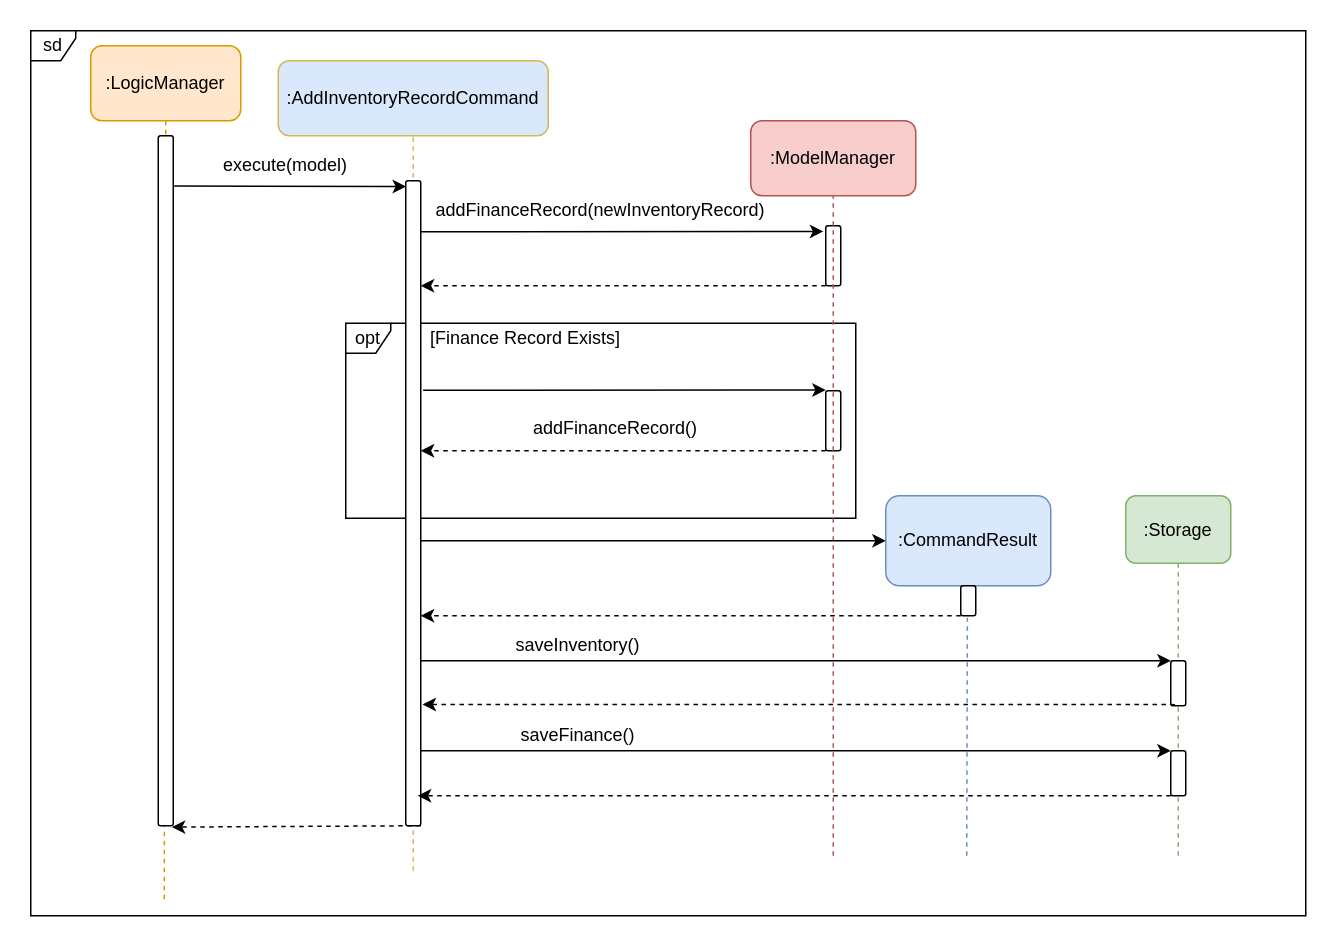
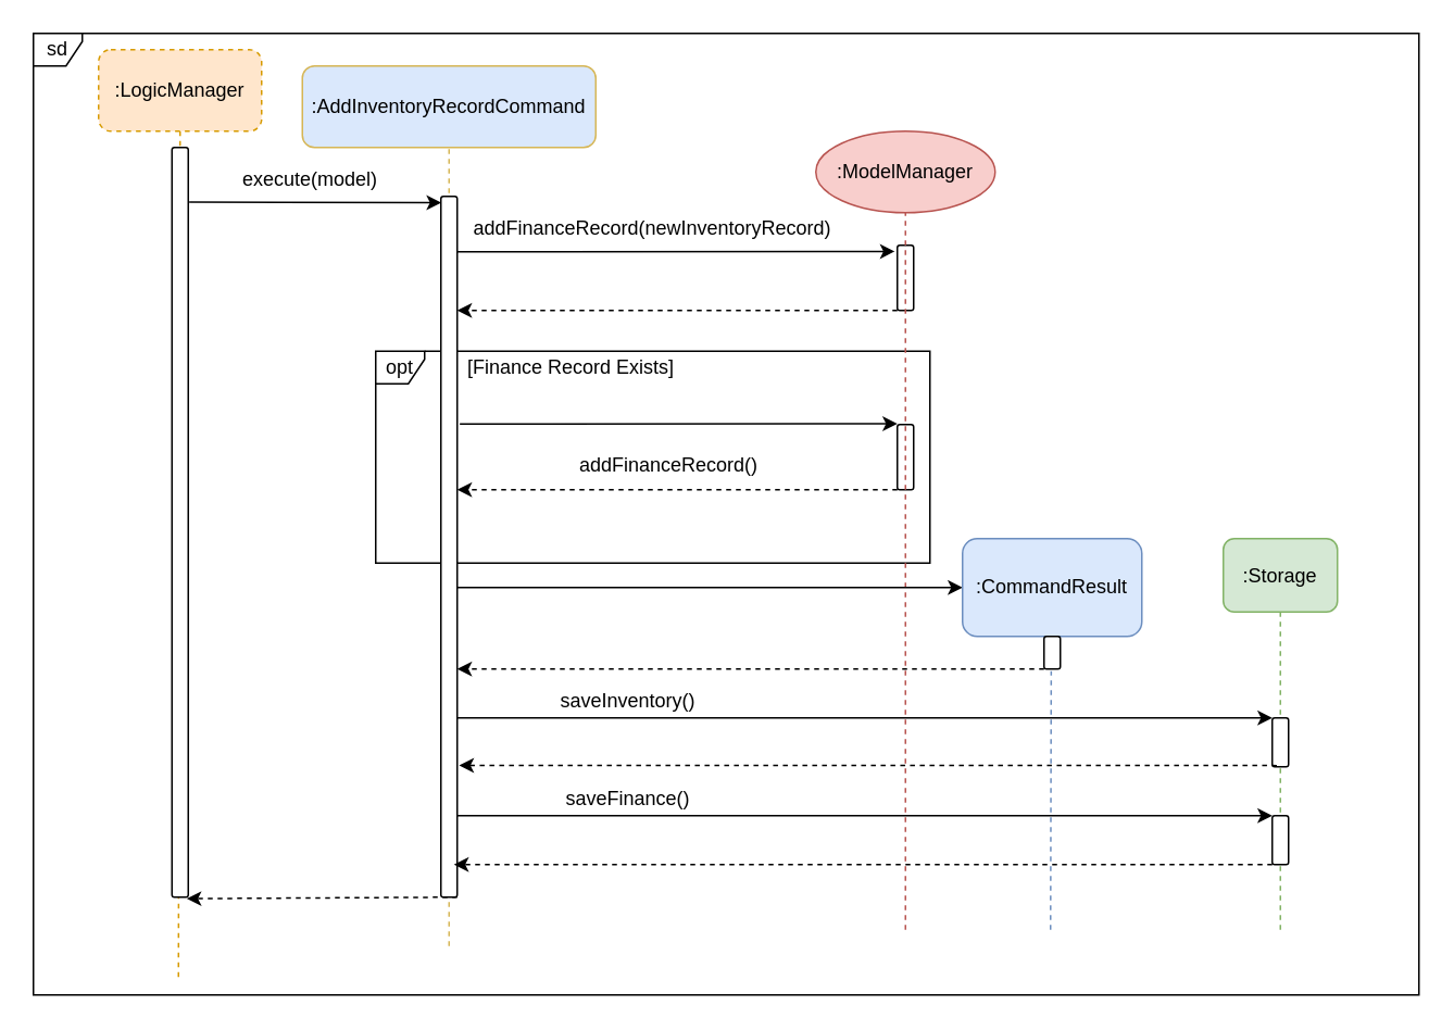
  <mxCell id="0" />
  <mxCell id="1" parent="0" />
  <mxCell id="2" value="opt" style="shape=umlFrame;whiteSpace=wrap;html=1;rounded=1;width=30;height=20;" vertex="1" parent="1"><mxGeometry x="230" y="215" width="340" height="130" as="geometry" /></mxCell>
  <mxCell id="3" value="" style="endArrow=none;dashed=1;html=1;entryX=0.5;entryY=1;entryDx=0;entryDy=0;fillColor=#fff2cc;strokeColor=#d6b656;" edge="1" parent="1" target="6"><mxGeometry width="50" height="50" relative="1" as="geometry"><mxPoint x="275" y="580" as="sourcePoint" /><mxPoint x="140" y="90" as="targetPoint" /></mxGeometry></mxCell>
  <mxCell id="4" value="" style="endArrow=none;dashed=1;html=1;fillColor=#ffe6cc;strokeColor=#d79b00;exitX=0.5;exitY=1;exitDx=0;exitDy=0;" edge="1" parent="1" source="8"><mxGeometry width="50" height="50" relative="1" as="geometry"><mxPoint x="109" y="560" as="sourcePoint" /><mxPoint x="109" y="600" as="targetPoint" /></mxGeometry></mxCell>
  <mxCell id="5" value="sd" style="shape=umlFrame;whiteSpace=wrap;html=1;rounded=1;width=30;height=20;" vertex="1" parent="1"><mxGeometry x="20" y="20" width="850" height="590" as="geometry" /></mxCell>
  <mxCell id="6" value=":AddInventoryRecordCommand" style="rounded=1;whiteSpace=wrap;html=1;fillColor=#dae8fc;strokeColor=#d6b656;" vertex="1" parent="1"><mxGeometry x="185" y="40" width="180" height="50" as="geometry" /></mxCell>
  <mxCell id="7" value="" style="html=1;points=[];perimeter=orthogonalPerimeter;rounded=1;" vertex="1" parent="1"><mxGeometry x="270" y="120" width="10" height="430" as="geometry" /></mxCell>
- <mxCell id="8" value=":LogicManager" style="rounded=1;whiteSpace=wrap;html=1;fillColor=#ffe6cc;strokeColor=#d79b00;" vertex="1" parent="1"><mxGeometry x="60" y="30" width="100" height="50" as="geometry" /></mxCell>
+ <mxCell id="8" value=":LogicManager" style="rounded=1;whiteSpace=wrap;html=1;fillColor=#ffe6cc;strokeColor=#d79b00;dashed=1;" vertex="1" parent="1"><mxGeometry x="60" y="30" width="100" height="50" as="geometry" /></mxCell>
  <mxCell id="9" value="" style="html=1;points=[];perimeter=orthogonalPerimeter;rounded=1;" vertex="1" parent="1"><mxGeometry x="105" y="90" width="10" height="460" as="geometry" /></mxCell>
  <mxCell id="10" value="" style="endArrow=classic;html=1;entryX=0.02;entryY=0.009;entryDx=0;entryDy=0;entryPerimeter=0;exitX=1.06;exitY=0.073;exitDx=0;exitDy=0;exitPerimeter=0;" edge="1" parent="1" source="9" target="7"><mxGeometry width="50" height="50" relative="1" as="geometry"><mxPoint x="120" y="124" as="sourcePoint" /><mxPoint x="390" y="230" as="targetPoint" /></mxGeometry></mxCell>
  <mxCell id="11" value="execute(model)" style="text;html=1;strokeColor=none;fillColor=none;align=center;verticalAlign=middle;whiteSpace=wrap;rounded=0;" vertex="1" parent="1"><mxGeometry x="170" y="100" width="40" height="20" as="geometry" /></mxCell>
- <mxCell id="12" value=":ModelManager" style="rounded=1;whiteSpace=wrap;html=1;fillColor=#f8cecc;strokeColor=#b85450;" vertex="1" parent="1"><mxGeometry x="500" y="80" width="110" height="50" as="geometry" /></mxCell>
+ <mxCell id="12" value=":ModelManager" style="ellipse;whiteSpace=wrap;html=1;fillColor=#f8cecc;strokeColor=#b85450;" vertex="1" parent="1"><mxGeometry x="500" y="80" width="110" height="50" as="geometry" /></mxCell>
  <mxCell id="13" value="" style="html=1;points=[];perimeter=orthogonalPerimeter;rounded=1;" vertex="1" parent="1"><mxGeometry x="550" y="150" width="10" height="40" as="geometry" /></mxCell>
  <mxCell id="14" value="" style="endArrow=classic;html=1;entryX=-0.16;entryY=0.095;entryDx=0;entryDy=0;entryPerimeter=0;" edge="1" parent="1" target="13"><mxGeometry width="50" height="50" relative="1" as="geometry"><mxPoint x="280" y="154" as="sourcePoint" /><mxPoint x="390" y="230" as="targetPoint" /></mxGeometry></mxCell>
  <mxCell id="15" value="addFinanceRecord(newInventoryRecord)" style="text;html=1;strokeColor=none;fillColor=none;align=center;verticalAlign=middle;whiteSpace=wrap;rounded=0;" vertex="1" parent="1"><mxGeometry x="380" y="130" width="40" height="20" as="geometry" /></mxCell>
  <mxCell id="16" value="" style="endArrow=classic;html=1;dashed=1;" edge="1" parent="1"><mxGeometry width="50" height="50" relative="1" as="geometry"><mxPoint x="550" y="190" as="sourcePoint" /><mxPoint x="280" y="190" as="targetPoint" /></mxGeometry></mxCell>
  <mxCell id="17" value="" style="endArrow=classic;html=1;entryX=-0.16;entryY=0.095;entryDx=0;entryDy=0;entryPerimeter=0;" edge="1" parent="1"><mxGeometry width="50" height="50" relative="1" as="geometry"><mxPoint x="281.6" y="259.7" as="sourcePoint" /><mxPoint x="550" y="259.5" as="targetPoint" /></mxGeometry></mxCell>
  <mxCell id="18" value="" style="html=1;points=[];perimeter=orthogonalPerimeter;rounded=1;" vertex="1" parent="1"><mxGeometry x="550" y="260" width="10" height="40" as="geometry" /></mxCell>
  <mxCell id="19" value="" style="endArrow=none;dashed=1;html=1;entryX=0.5;entryY=1;entryDx=0;entryDy=0;fillColor=#f8cecc;strokeColor=#b85450;" edge="1" parent="1" target="12"><mxGeometry width="50" height="50" relative="1" as="geometry"><mxPoint x="555" y="570" as="sourcePoint" /><mxPoint x="555" y="190" as="targetPoint" /></mxGeometry></mxCell>
  <mxCell id="20" value="" style="endArrow=classic;html=1;dashed=1;" edge="1" parent="1"><mxGeometry width="50" height="50" relative="1" as="geometry"><mxPoint x="550" y="300" as="sourcePoint" /><mxPoint x="280" y="300" as="targetPoint" /></mxGeometry></mxCell>
  <mxCell id="21" value="addFinanceRecord()" style="text;html=1;strokeColor=none;fillColor=none;align=center;verticalAlign=middle;whiteSpace=wrap;rounded=0;" vertex="1" parent="1"><mxGeometry x="390" y="275" width="40" height="20" as="geometry" /></mxCell>
  <mxCell id="22" value="[Finance Record Exists]" style="text;html=1;strokeColor=none;fillColor=none;align=center;verticalAlign=middle;whiteSpace=wrap;rounded=0;" vertex="1" parent="1"><mxGeometry x="280" y="215" width="140" height="20" as="geometry" /></mxCell>
  <mxCell id="23" value="" style="endArrow=classic;html=1;" edge="1" parent="1"><mxGeometry width="50" height="50" relative="1" as="geometry"><mxPoint x="280" y="360" as="sourcePoint" /><mxPoint x="590" y="360" as="targetPoint" /></mxGeometry></mxCell>
  <mxCell id="24" value=":CommandResult" style="rounded=1;whiteSpace=wrap;html=1;fillColor=#dae8fc;strokeColor=#6c8ebf;" vertex="1" parent="1"><mxGeometry x="590" y="330" width="110" height="60" as="geometry" /></mxCell>
  <mxCell id="25" value="" style="html=1;points=[];perimeter=orthogonalPerimeter;rounded=1;" vertex="1" parent="1"><mxGeometry x="640" y="390" width="10" height="20" as="geometry" /></mxCell>
  <mxCell id="26" value="" style="endArrow=classic;html=1;dashed=1;" edge="1" parent="1"><mxGeometry width="50" height="50" relative="1" as="geometry"><mxPoint x="640" y="410" as="sourcePoint" /><mxPoint x="280" y="410" as="targetPoint" /></mxGeometry></mxCell>
  <mxCell id="27" value="" style="endArrow=classic;html=1;" edge="1" parent="1"><mxGeometry width="50" height="50" relative="1" as="geometry"><mxPoint x="280" y="440" as="sourcePoint" /><mxPoint x="780" y="440" as="targetPoint" /></mxGeometry></mxCell>
  <mxCell id="28" value=":Storage" style="rounded=1;whiteSpace=wrap;html=1;fillColor=#d5e8d4;strokeColor=#82b366;" vertex="1" parent="1"><mxGeometry x="750" y="330" width="70" height="45" as="geometry" /></mxCell>
  <mxCell id="29" value="" style="endArrow=none;dashed=1;html=1;exitX=0.5;exitY=1;exitDx=0;exitDy=0;fillColor=#d5e8d4;strokeColor=#82b366;" edge="1" parent="1" source="28"><mxGeometry width="50" height="50" relative="1" as="geometry"><mxPoint x="690" y="360" as="sourcePoint" /><mxPoint x="785" y="570" as="targetPoint" /></mxGeometry></mxCell>
  <mxCell id="30" value="" style="html=1;points=[];perimeter=orthogonalPerimeter;rounded=1;" vertex="1" parent="1"><mxGeometry x="780" y="440" width="10" height="30" as="geometry" /></mxCell>
  <mxCell id="31" value="saveInventory()" style="text;html=1;strokeColor=none;fillColor=none;align=center;verticalAlign=middle;whiteSpace=wrap;rounded=0;" vertex="1" parent="1"><mxGeometry x="365" y="420" width="40" height="20" as="geometry" /></mxCell>
  <mxCell id="32" value="" style="endArrow=classic;html=1;dashed=1;exitX=0.28;exitY=0.975;exitDx=0;exitDy=0;exitPerimeter=0;entryX=1.12;entryY=0.812;entryDx=0;entryDy=0;entryPerimeter=0;" edge="1" parent="1" source="30" target="7"><mxGeometry width="50" height="50" relative="1" as="geometry"><mxPoint x="765" y="470" as="sourcePoint" /><mxPoint x="290" y="469" as="targetPoint" /></mxGeometry></mxCell>
  <mxCell id="33" value="" style="html=1;points=[];perimeter=orthogonalPerimeter;rounded=1;" vertex="1" parent="1"><mxGeometry x="780" y="500" width="10" height="30" as="geometry" /></mxCell>
  <mxCell id="34" value="" style="endArrow=classic;html=1;" edge="1" parent="1"><mxGeometry width="50" height="50" relative="1" as="geometry"><mxPoint x="280" y="500" as="sourcePoint" /><mxPoint x="780" y="500" as="targetPoint" /></mxGeometry></mxCell>
  <mxCell id="35" value="" style="endArrow=classic;html=1;dashed=1;exitX=0.28;exitY=0.975;exitDx=0;exitDy=0;exitPerimeter=0;" edge="1" parent="1"><mxGeometry width="50" height="50" relative="1" as="geometry"><mxPoint x="780" y="530" as="sourcePoint" /><mxPoint x="278" y="530" as="targetPoint" /></mxGeometry></mxCell>
  <mxCell id="36" value="saveFinance()" style="text;html=1;strokeColor=none;fillColor=none;align=center;verticalAlign=middle;whiteSpace=wrap;rounded=0;" vertex="1" parent="1"><mxGeometry x="365" y="480" width="40" height="20" as="geometry" /></mxCell>
  <mxCell id="37" value="" style="endArrow=classic;html=1;dashed=1;entryX=0.9;entryY=1.002;entryDx=0;entryDy=0;entryPerimeter=0;" edge="1" parent="1" target="9"><mxGeometry width="50" height="50" relative="1" as="geometry"><mxPoint x="280" y="550" as="sourcePoint" /><mxPoint x="120" y="550" as="targetPoint" /></mxGeometry></mxCell>
  <mxCell id="38" value="" style="endArrow=none;dashed=1;html=1;entryX=0.44;entryY=1.07;entryDx=0;entryDy=0;entryPerimeter=0;fillColor=#dae8fc;strokeColor=#6c8ebf;" edge="1" parent="1" target="25"><mxGeometry width="50" height="50" relative="1" as="geometry"><mxPoint x="644" y="570" as="sourcePoint" /><mxPoint x="285" y="560" as="targetPoint" /></mxGeometry></mxCell>
